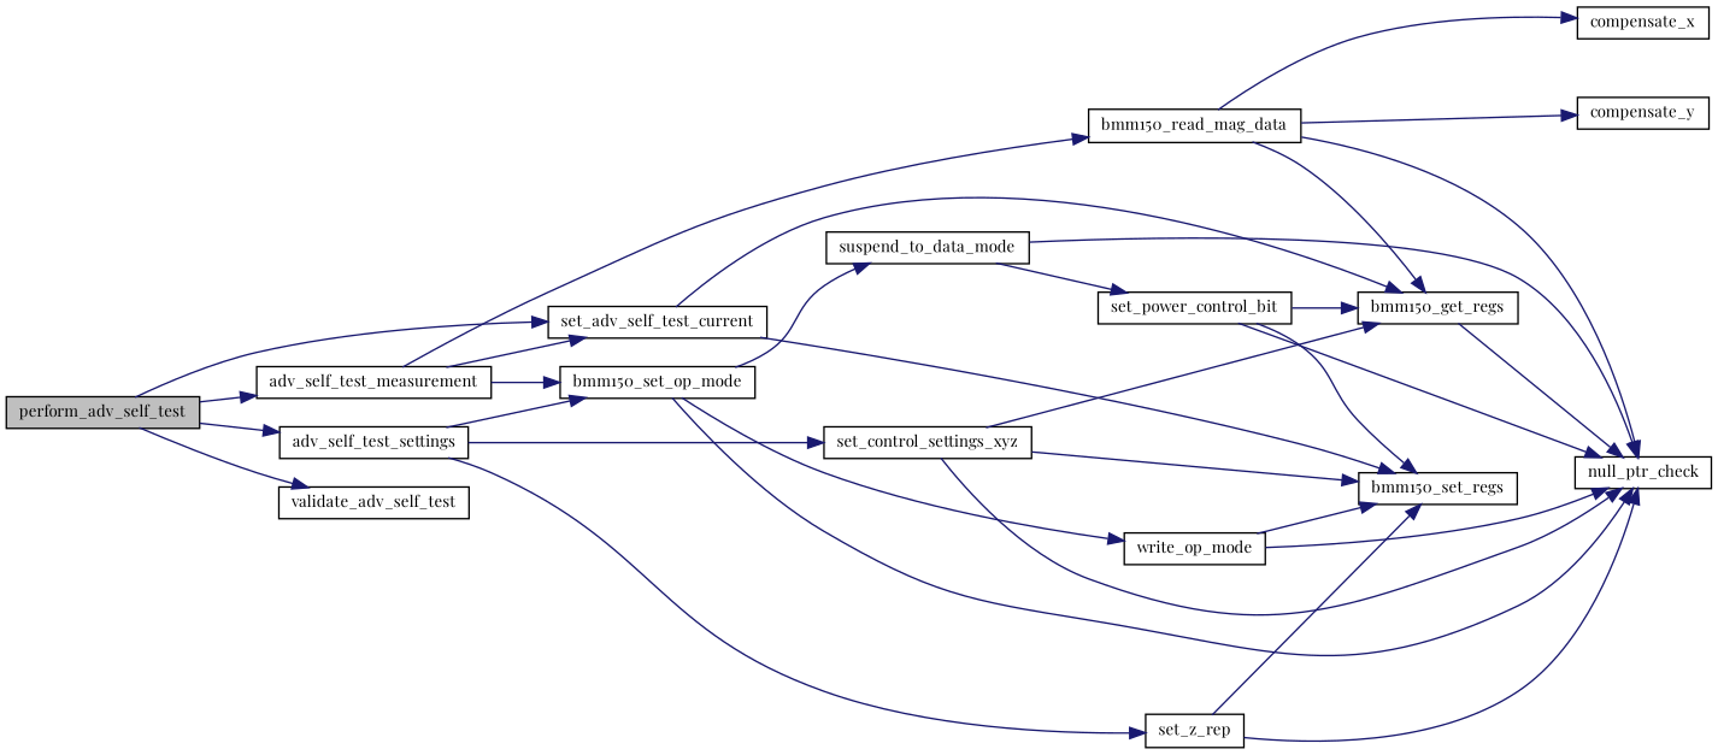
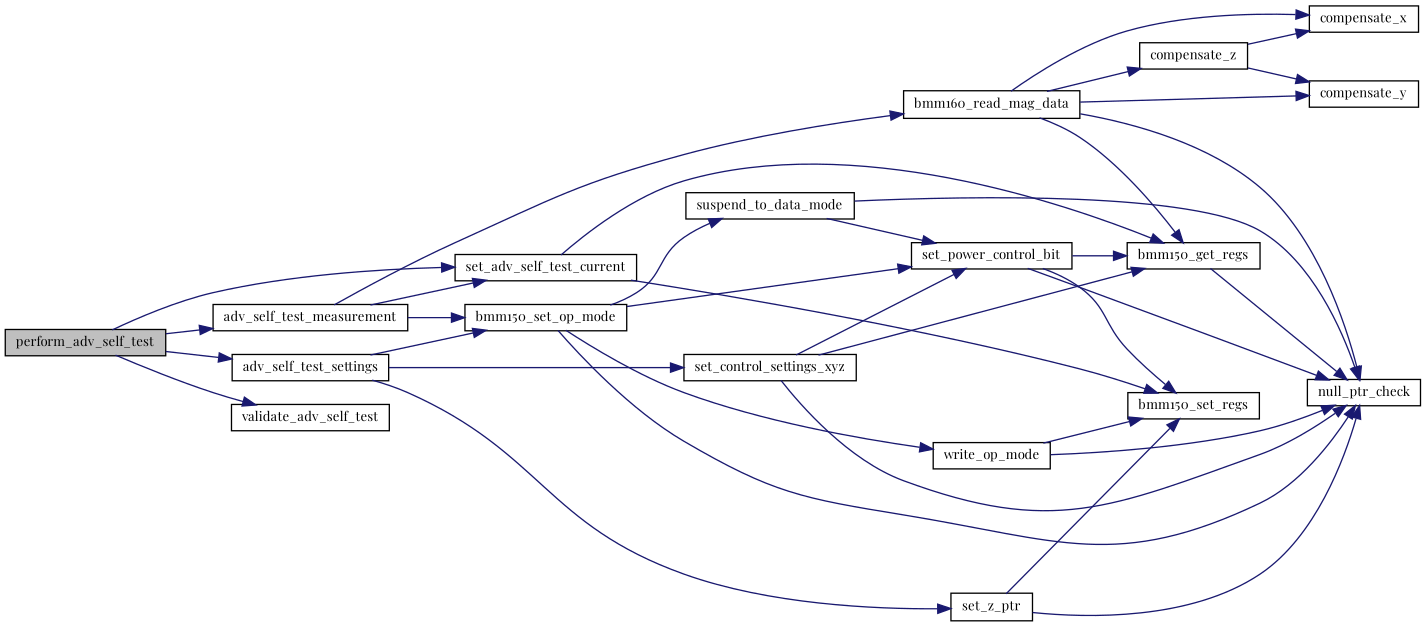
  digraph {
    fontname="Playfair Display"
    rankdir=LR
    node [color=black fillcolor=white fontname="Playfair Display" fontsize=10 shape=record style=filled]
    edge [color=midnightblue fontname="Playfair Display" fontsize=10 labelfontname=Helvetica labelfontsize=10 style=solid]
    n1 [fillcolor=grey75 fontcolor=black height=0.2 label=perform_adv_self_test width=0.4]
    n2 [height=0.2 label=adv_self_test_settings width=0.4]
    n3 [height=0.2 label=adv_self_test_measurement width=0.4]
    n4 [height=0.2 label=set_adv_self_test_current width=0.4]
    n5 [height=0.2 label=validate_adv_self_test width=0.4]
    n6 [height=0.2 label=bmm150_set_op_mode width=0.4]
    n7 [height=0.2 label=set_control_settings_xyz width=0.4]
-   n8 [height=0.2 label=set_z_rep width=0.4]
-   n9 [height=0.2 label=bmm150_read_mag_data width=0.4]
+   n8 [height=0.2 label=set_z_ptr width=0.4]
+   n9 [height=0.2 label=bmm160_read_mag_data width=0.4]
    n10 [height=0.2 label=bmm150_get_regs width=0.4]
    n11 [height=0.2 label=bmm150_set_regs width=0.4]
    n12 [height=0.2 label=null_ptr_check width=0.4]
    n13 [height=0.2 label=suspend_to_data_mode width=0.4]
    n14 [height=0.2 label=set_power_control_bit width=0.4]
    n15 [height=0.2 label=write_op_mode width=0.4]
    n16 [height=0.2 label=compensate_x width=0.4]
    n17 [height=0.2 label=compensate_y width=0.4]
+   n18 [height=0.2 label=compensate_z width=0.4]
    n1 -> n2
    n1 -> n3
    n1 -> n4
    n1 -> n5
    n2 -> n6
    n2 -> n7
    n2 -> n8
    n3 -> n4
    n3 -> n6
    n3 -> n9
    n4 -> n10
    n4 -> n11
    n6 -> n12
    n6 -> n13
+   n6 -> n14
    n6 -> n15
    n7 -> n10
-   n7 -> n11
+   n7 -> n14
    n7 -> n12
    n8 -> n11
    n8 -> n12
    n9 -> n10
    n9 -> n12
    n9 -> n16
    n9 -> n17
+   n9 -> n18
    n10 -> n12
    n13 -> n12
    n13 -> n14
    n14 -> n10
    n14 -> n11
    n14 -> n12
    n15 -> n11
    n15 -> n12
+   n18 -> n16
+   n18 -> n17
  }
